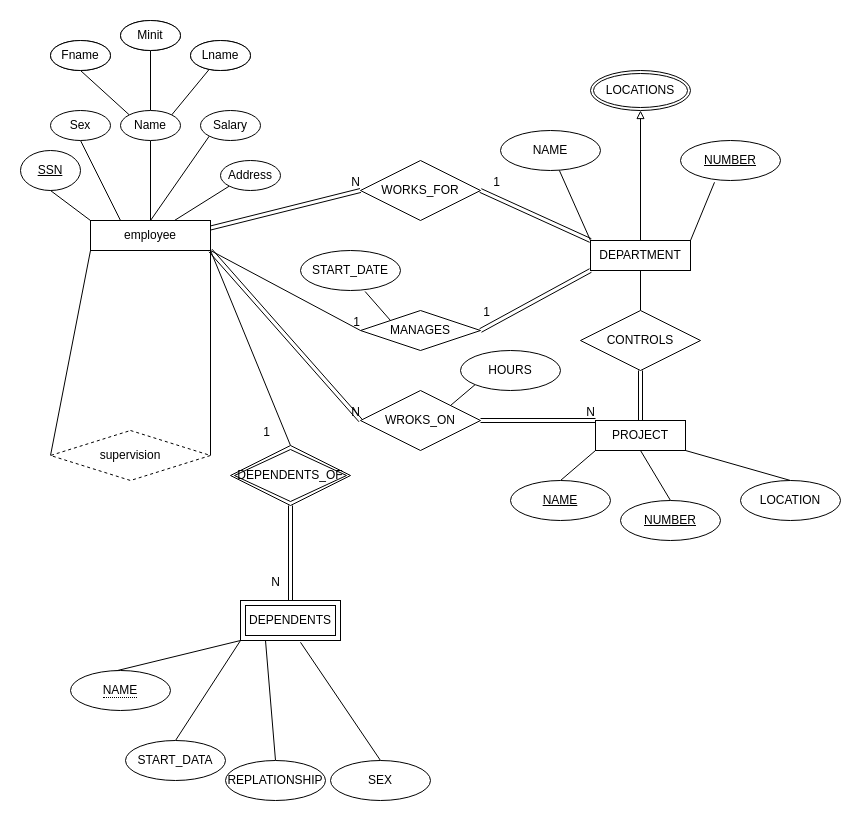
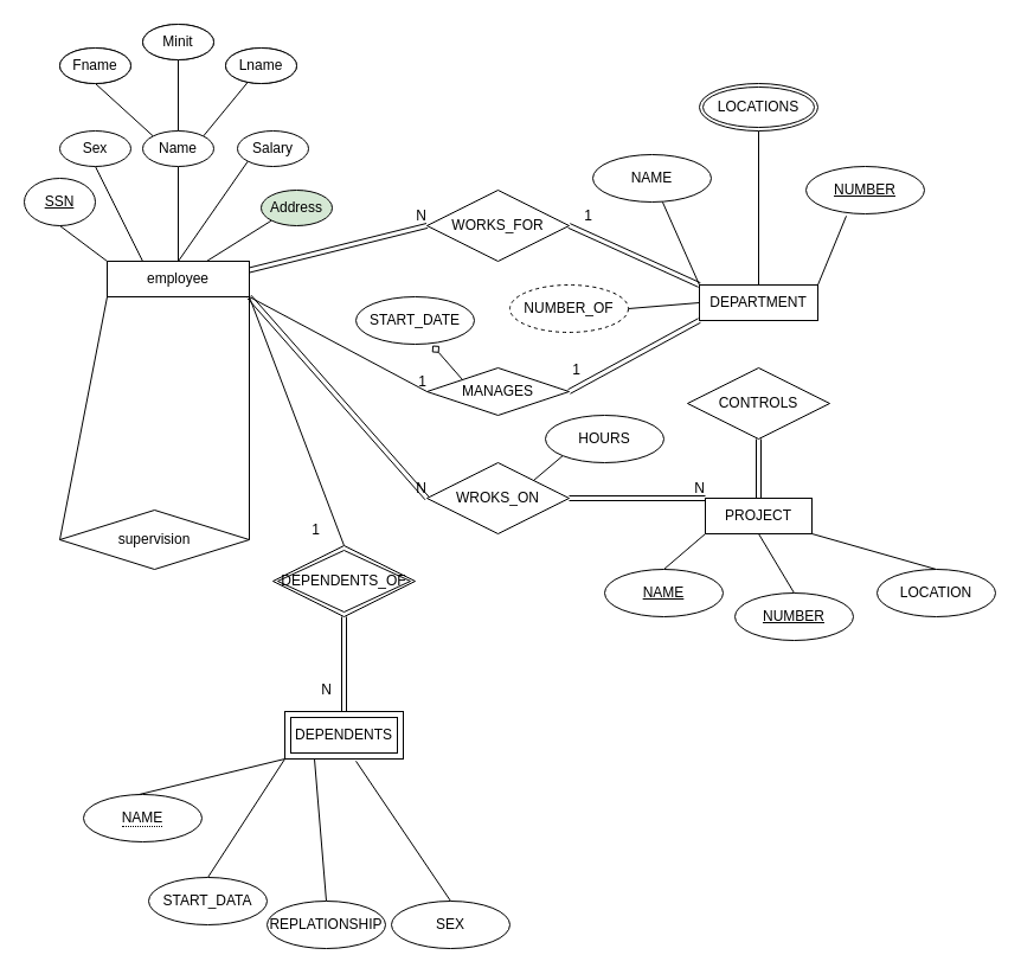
  <mxCell id="0" />
  <mxCell id="1" parent="0" />
  <mxCell id="2" style="edgeStyle=none;rounded=0;orthogonalLoop=1;jettySize=auto;html=1;entryX=0;entryY=1;entryDx=0;entryDy=0;endArrow=none;endFill=0;" edge="1" parent="1" source="6" target="12"><mxGeometry relative="1" as="geometry" /></mxCell>
  <mxCell id="3" value="" style="edgeStyle=none;rounded=0;orthogonalLoop=1;jettySize=auto;html=1;endArrow=none;endFill=0;" edge="1" parent="1" source="6" target="17"><mxGeometry relative="1" as="geometry" /></mxCell>
  <mxCell id="4" style="edgeStyle=none;rounded=0;orthogonalLoop=1;jettySize=auto;html=1;exitX=0.25;exitY=0;exitDx=0;exitDy=0;entryX=0.5;entryY=1;entryDx=0;entryDy=0;endArrow=none;endFill=0;" edge="1" parent="1" source="6" target="10"><mxGeometry relative="1" as="geometry" /></mxCell>
  <mxCell id="5" style="edgeStyle=none;orthogonalLoop=1;jettySize=auto;html=1;exitX=0.5;exitY=0;exitDx=0;exitDy=0;entryX=0;entryY=1;entryDx=0;entryDy=0;rounded=0;endArrow=none;endFill=0;" edge="1" parent="1" source="6" target="11"><mxGeometry relative="1" as="geometry" /></mxCell>
  <mxCell id="6" value="employee" style="rounded=0;whiteSpace=wrap;html=1;" vertex="1" parent="1"><mxGeometry x="90" y="220" width="120" height="30" as="geometry" /></mxCell>
  <mxCell id="7" value="&lt;u&gt;SSN&lt;/u&gt;" style="ellipse;whiteSpace=wrap;html=1;" vertex="1" parent="1"><mxGeometry x="20" y="150" width="60" height="40" as="geometry" /></mxCell>
  <mxCell id="8" value="Minit&lt;span style=&quot;color: rgba(0 , 0 , 0 , 0) ; font-family: monospace ; font-size: 0px&quot;&gt;%3CmxGraphModel%3E%3Croot%3E%3CmxCell%20id%3D%220%22%2F%3E%3CmxCell%20id%3D%221%22%20parent%3D%220%22%2F%3E%3CmxCell%20id%3D%222%22%20value%3D%22Bdate%22%20style%3D%22ellipse%3BwhiteSpace%3Dwrap%3Bhtml%3D1%3B%22%20vertex%3D%221%22%20parent%3D%221%22%3E%3CmxGeometry%20x%3D%22370%22%20y%3D%22140%22%20width%3D%2260%22%20height%3D%2230%22%20as%3D%22geometry%22%2F%3E%3C%2FmxCell%3E%3C%2Froot%3E%3C%2FmxGraphModel%3E&lt;/span&gt;" style="ellipse;whiteSpace=wrap;html=1;" vertex="1" parent="1"><mxGeometry x="120" y="20" width="60" height="30" as="geometry" /></mxCell>
  <mxCell id="9" value="Fname" style="ellipse;whiteSpace=wrap;html=1;" vertex="1" parent="1"><mxGeometry x="50" y="40" width="60" height="30" as="geometry" /></mxCell>
  <mxCell id="10" value="Sex" style="ellipse;whiteSpace=wrap;html=1;" vertex="1" parent="1"><mxGeometry x="50" y="110" width="60" height="30" as="geometry" /></mxCell>
  <mxCell id="11" value="Salary" style="ellipse;whiteSpace=wrap;html=1;" vertex="1" parent="1"><mxGeometry x="200" y="110" width="60" height="30" as="geometry" /></mxCell>
- <mxCell id="12" value="Address" style="ellipse;whiteSpace=wrap;html=1;" vertex="1" parent="1"><mxGeometry x="220" y="160" width="60" height="30" as="geometry" /></mxCell>
+ <mxCell id="12" value="Address" style="ellipse;whiteSpace=wrap;html=1;fillColor=#d5e8d4;" vertex="1" parent="1"><mxGeometry x="220" y="160" width="60" height="30" as="geometry" /></mxCell>
  <mxCell id="13" value="Lname" style="ellipse;whiteSpace=wrap;html=1;" vertex="1" parent="1"><mxGeometry x="190" y="40" width="60" height="30" as="geometry" /></mxCell>
  <mxCell id="14" style="edgeStyle=none;rounded=0;orthogonalLoop=1;jettySize=auto;html=1;exitX=0;exitY=0;exitDx=0;exitDy=0;entryX=0.5;entryY=1;entryDx=0;entryDy=0;endArrow=none;endFill=0;" edge="1" parent="1" source="17" target="9"><mxGeometry relative="1" as="geometry" /></mxCell>
  <mxCell id="15" style="edgeStyle=none;rounded=0;orthogonalLoop=1;jettySize=auto;html=1;exitX=0.5;exitY=0;exitDx=0;exitDy=0;entryX=0.5;entryY=1;entryDx=0;entryDy=0;endArrow=none;endFill=0;" edge="1" parent="1" source="17" target="8"><mxGeometry relative="1" as="geometry" /></mxCell>
  <mxCell id="16" style="edgeStyle=none;rounded=0;orthogonalLoop=1;jettySize=auto;html=1;exitX=1;exitY=0;exitDx=0;exitDy=0;endArrow=none;endFill=0;" edge="1" parent="1" source="17" target="13"><mxGeometry relative="1" as="geometry" /></mxCell>
  <mxCell id="17" value="Name" style="ellipse;whiteSpace=wrap;html=1;" vertex="1" parent="1"><mxGeometry x="120" y="110" width="60" height="30" as="geometry" /></mxCell>
  <mxCell id="18" style="edgeStyle=none;rounded=0;orthogonalLoop=1;jettySize=auto;html=1;exitX=1;exitY=0.5;exitDx=0;exitDy=0;entryX=1;entryY=1;entryDx=0;entryDy=0;endArrow=none;endFill=0;" edge="1" parent="1" source="19" target="6"><mxGeometry relative="1" as="geometry" /></mxCell>
- <mxCell id="19" value="supervision" style="rhombus;whiteSpace=wrap;html=1;dashed=1;" vertex="1" parent="1"><mxGeometry x="50" y="430" width="160" height="50" as="geometry" /></mxCell>
+ <mxCell id="19" value="supervision" style="rhombus;whiteSpace=wrap;html=1;" vertex="1" parent="1"><mxGeometry x="50" y="430" width="160" height="50" as="geometry" /></mxCell>
  <mxCell id="20" value="" style="endArrow=none;html=1;rounded=0;exitX=0;exitY=0;exitDx=0;exitDy=0;entryX=0.5;entryY=1;entryDx=0;entryDy=0;" edge="1" parent="1" source="6" target="7"><mxGeometry relative="1" as="geometry"><mxPoint x="110" y="110" as="sourcePoint" /><mxPoint x="270" y="110" as="targetPoint" /></mxGeometry></mxCell>
  <mxCell id="21" value="Fname" style="ellipse;whiteSpace=wrap;html=1;" vertex="1" parent="1"><mxGeometry x="50" y="40" width="60" height="30" as="geometry" /></mxCell>
  <mxCell id="22" value="Minit&lt;span style=&quot;color: rgba(0 , 0 , 0 , 0) ; font-family: monospace ; font-size: 0px&quot;&gt;%3CmxGraphModel%3E%3Croot%3E%3CmxCell%20id%3D%220%22%2F%3E%3CmxCell%20id%3D%221%22%20parent%3D%220%22%2F%3E%3CmxCell%20id%3D%222%22%20value%3D%22Bdate%22%20style%3D%22ellipse%3BwhiteSpace%3Dwrap%3Bhtml%3D1%3B%22%20vertex%3D%221%22%20parent%3D%221%22%3E%3CmxGeometry%20x%3D%22370%22%20y%3D%22140%22%20width%3D%2260%22%20height%3D%2230%22%20as%3D%22geometry%22%2F%3E%3C%2FmxCell%3E%3C%2Froot%3E%3C%2FmxGraphModel%3E&lt;/span&gt;" style="ellipse;whiteSpace=wrap;html=1;" vertex="1" parent="1"><mxGeometry x="120" y="20" width="60" height="30" as="geometry" /></mxCell>
  <mxCell id="23" value="Lname" style="ellipse;whiteSpace=wrap;html=1;" vertex="1" parent="1"><mxGeometry x="190" y="40" width="60" height="30" as="geometry" /></mxCell>
  <mxCell id="24" style="edgeStyle=none;rounded=0;orthogonalLoop=1;jettySize=auto;html=1;exitX=0;exitY=1;exitDx=0;exitDy=0;entryX=0;entryY=0.5;entryDx=0;entryDy=0;endArrow=none;endFill=0;" edge="1" parent="1" source="6" target="19"><mxGeometry relative="1" as="geometry" /></mxCell>
  <mxCell id="25" value="WORKS_FOR" style="shape=rhombus;perimeter=rhombusPerimeter;whiteSpace=wrap;html=1;align=center;" vertex="1" parent="1"><mxGeometry x="360" y="160" width="120" height="60" as="geometry" /></mxCell>
  <mxCell id="26" value="" style="shape=link;html=1;rounded=0;endArrow=none;endFill=0;exitX=1;exitY=0.25;exitDx=0;exitDy=0;entryX=0;entryY=0.5;entryDx=0;entryDy=0;" edge="1" parent="1" source="6" target="25"><mxGeometry relative="1" as="geometry"><mxPoint x="150" y="200" as="sourcePoint" /><mxPoint x="348" y="155" as="targetPoint" /></mxGeometry></mxCell>
  <mxCell id="27" value="N" style="resizable=0;html=1;align=right;verticalAlign=bottom;" connectable="0" vertex="1" parent="26"><mxGeometry x="1" relative="1" as="geometry" /></mxCell>
- <mxCell id="28" style="edgeStyle=none;rounded=0;orthogonalLoop=1;jettySize=auto;html=1;exitX=0;exitY=0;exitDx=0;exitDy=0;entryX=0.646;entryY=1.025;entryDx=0;entryDy=0;entryPerimeter=0;endArrow=none;endFill=0;" edge="1" parent="1" source="29" target="73"><mxGeometry relative="1" as="geometry" /></mxCell>
+ <mxCell id="28" style="edgeStyle=none;rounded=0;orthogonalLoop=1;jettySize=auto;html=1;exitX=0;exitY=0;exitDx=0;exitDy=0;entryX=0.646;entryY=1.025;entryDx=0;entryDy=0;entryPerimeter=0;endArrow=diamond;endFill=0;" edge="1" parent="1" source="29" target="73"><mxGeometry relative="1" as="geometry" /></mxCell>
  <mxCell id="29" value="MANAGES" style="shape=rhombus;perimeter=rhombusPerimeter;whiteSpace=wrap;html=1;align=center;" vertex="1" parent="1"><mxGeometry x="360" y="310" width="120" height="40" as="geometry" /></mxCell>
  <mxCell id="30" style="edgeStyle=none;rounded=0;orthogonalLoop=1;jettySize=auto;html=1;exitX=0;exitY=0;exitDx=0;exitDy=0;endArrow=none;endFill=0;" edge="1" parent="1" source="35" target="36"><mxGeometry relative="1" as="geometry" /></mxCell>
  <mxCell id="31" style="edgeStyle=none;rounded=0;orthogonalLoop=1;jettySize=auto;html=1;exitX=1;exitY=0;exitDx=0;exitDy=0;entryX=0.34;entryY=1.045;entryDx=0;entryDy=0;entryPerimeter=0;endArrow=none;endFill=0;" edge="1" parent="1" source="35" target="38"><mxGeometry relative="1" as="geometry" /></mxCell>
- <mxCell id="32" style="edgeStyle=none;rounded=0;orthogonalLoop=1;jettySize=auto;html=1;exitX=0.5;exitY=0;exitDx=0;exitDy=0;entryX=0.5;entryY=1;entryDx=0;entryDy=0;endArrow=block;endFill=0;" edge="1" parent="1" source="35" target="37"><mxGeometry relative="1" as="geometry" /></mxCell>
- <mxCell id="33" style="edgeStyle=none;rounded=0;orthogonalLoop=1;jettySize=auto;html=1;exitX=0.5;exitY=1;exitDx=0;exitDy=0;entryX=0.5;entryY=0;entryDx=0;entryDy=0;endArrow=none;endFill=0;" edge="1" parent="1" source="35" target="51"><mxGeometry relative="1" as="geometry" /></mxCell>
+ <mxCell id="32" style="edgeStyle=none;rounded=0;orthogonalLoop=1;jettySize=auto;html=1;exitX=0.5;exitY=0;exitDx=0;exitDy=0;entryX=0.5;entryY=1;entryDx=0;entryDy=0;endArrow=none;endFill=0;" edge="1" parent="1" source="35" target="37"><mxGeometry relative="1" as="geometry" /></mxCell>
+ <mxCell id="34" style="edgeStyle=none;rounded=0;orthogonalLoop=1;jettySize=auto;html=1;exitX=0;exitY=0.5;exitDx=0;exitDy=0;entryX=1;entryY=0.5;entryDx=0;entryDy=0;endArrow=none;endFill=0;" edge="1" parent="1" source="35" target="72"><mxGeometry relative="1" as="geometry" /></mxCell>
  <mxCell id="35" value="DEPARTMENT" style="whiteSpace=wrap;html=1;align=center;" vertex="1" parent="1"><mxGeometry x="590" y="240" width="100" height="30" as="geometry" /></mxCell>
  <mxCell id="36" value="NAME" style="ellipse;whiteSpace=wrap;html=1;align=center;" vertex="1" parent="1"><mxGeometry x="500" y="130" width="100" height="40" as="geometry" /></mxCell>
  <mxCell id="37" value="LOCATIONS" style="ellipse;shape=doubleEllipse;margin=3;whiteSpace=wrap;html=1;align=center;" vertex="1" parent="1"><mxGeometry x="590" y="70" width="100" height="40" as="geometry" /></mxCell>
  <mxCell id="38" value="&lt;u&gt;NUMBER&lt;/u&gt;" style="ellipse;whiteSpace=wrap;html=1;align=center;" vertex="1" parent="1"><mxGeometry x="680" y="140" width="100" height="40" as="geometry" /></mxCell>
  <mxCell id="39" value="" style="shape=link;html=1;rounded=0;endArrow=none;endFill=0;exitX=1;exitY=0.5;exitDx=0;exitDy=0;entryX=0;entryY=0;entryDx=0;entryDy=0;" edge="1" parent="1" source="25" target="35"><mxGeometry relative="1" as="geometry"><mxPoint x="320" y="300" as="sourcePoint" /><mxPoint x="480" y="300" as="targetPoint" /></mxGeometry></mxCell>
  <mxCell id="40" value="1" style="resizable=0;html=1;align=right;verticalAlign=bottom;" connectable="0" vertex="1" parent="39"><mxGeometry x="1" relative="1" as="geometry"><mxPoint x="-90" y="-50" as="offset" /></mxGeometry></mxCell>
  <mxCell id="41" value="" style="shape=link;html=1;rounded=0;endArrow=none;endFill=0;exitX=1;exitY=0.5;exitDx=0;exitDy=0;entryX=0;entryY=1;entryDx=0;entryDy=0;" edge="1" parent="1" source="29" target="35"><mxGeometry relative="1" as="geometry"><mxPoint x="320" y="300" as="sourcePoint" /><mxPoint x="480" y="300" as="targetPoint" /></mxGeometry></mxCell>
  <mxCell id="42" value="1" style="resizable=0;html=1;align=right;verticalAlign=bottom;" connectable="0" vertex="1" parent="41"><mxGeometry x="1" relative="1" as="geometry"><mxPoint x="-100" y="50" as="offset" /></mxGeometry></mxCell>
  <mxCell id="43" style="edgeStyle=none;rounded=0;orthogonalLoop=1;jettySize=auto;html=1;exitX=0;exitY=1;exitDx=0;exitDy=0;entryX=0.5;entryY=0;entryDx=0;entryDy=0;endArrow=none;endFill=0;" edge="1" parent="1" source="46" target="47"><mxGeometry relative="1" as="geometry" /></mxCell>
  <mxCell id="44" style="edgeStyle=none;rounded=0;orthogonalLoop=1;jettySize=auto;html=1;exitX=0.5;exitY=1;exitDx=0;exitDy=0;entryX=0.5;entryY=0;entryDx=0;entryDy=0;endArrow=none;endFill=0;" edge="1" parent="1" source="46" target="48"><mxGeometry relative="1" as="geometry" /></mxCell>
  <mxCell id="45" style="edgeStyle=none;rounded=0;orthogonalLoop=1;jettySize=auto;html=1;exitX=1;exitY=1;exitDx=0;exitDy=0;entryX=0.5;entryY=0;entryDx=0;entryDy=0;endArrow=none;endFill=0;" edge="1" parent="1" source="46" target="49"><mxGeometry relative="1" as="geometry" /></mxCell>
  <mxCell id="46" value="PROJECT" style="whiteSpace=wrap;html=1;align=center;" vertex="1" parent="1"><mxGeometry x="595" y="420" width="90" height="30" as="geometry" /></mxCell>
  <mxCell id="47" value="&lt;u&gt;NAME&lt;/u&gt;" style="ellipse;whiteSpace=wrap;html=1;align=center;" vertex="1" parent="1"><mxGeometry x="510" y="480" width="100" height="40" as="geometry" /></mxCell>
  <mxCell id="48" value="&lt;u&gt;NUMBER&lt;/u&gt;" style="ellipse;whiteSpace=wrap;html=1;align=center;" vertex="1" parent="1"><mxGeometry x="620" y="500" width="100" height="40" as="geometry" /></mxCell>
  <mxCell id="49" value="LOCATION" style="ellipse;whiteSpace=wrap;html=1;align=center;" vertex="1" parent="1"><mxGeometry x="740" y="480" width="100" height="40" as="geometry" /></mxCell>
  <mxCell id="50" style="edgeStyle=none;rounded=0;orthogonalLoop=1;jettySize=auto;html=1;exitX=0.5;exitY=1;exitDx=0;exitDy=0;entryX=0.5;entryY=0;entryDx=0;entryDy=0;endArrow=none;endFill=0;shape=link;" edge="1" parent="1" source="51" target="46"><mxGeometry relative="1" as="geometry" /></mxCell>
  <mxCell id="51" value="CONTROLS" style="shape=rhombus;perimeter=rhombusPerimeter;whiteSpace=wrap;html=1;align=center;" vertex="1" parent="1"><mxGeometry x="580" y="310" width="120" height="60" as="geometry" /></mxCell>
  <mxCell id="52" style="edgeStyle=none;rounded=0;orthogonalLoop=1;jettySize=auto;html=1;exitX=1;exitY=0;exitDx=0;exitDy=0;entryX=0;entryY=1;entryDx=0;entryDy=0;endArrow=none;endFill=0;" edge="1" parent="1" source="53" target="76"><mxGeometry relative="1" as="geometry" /></mxCell>
  <mxCell id="53" value="WROKS_ON" style="shape=rhombus;perimeter=rhombusPerimeter;whiteSpace=wrap;html=1;align=center;" vertex="1" parent="1"><mxGeometry x="360" y="390" width="120" height="60" as="geometry" /></mxCell>
  <mxCell id="54" value="" style="shape=link;html=1;rounded=0;endArrow=none;endFill=0;exitX=1;exitY=1;exitDx=0;exitDy=0;entryX=0;entryY=0.5;entryDx=0;entryDy=0;" edge="1" parent="1" source="6" target="53"><mxGeometry relative="1" as="geometry"><mxPoint x="320" y="300" as="sourcePoint" /><mxPoint x="480" y="300" as="targetPoint" /></mxGeometry></mxCell>
  <mxCell id="55" value="N" style="resizable=0;html=1;align=right;verticalAlign=bottom;" connectable="0" vertex="1" parent="54"><mxGeometry x="1" relative="1" as="geometry" /></mxCell>
  <mxCell id="56" value="" style="shape=link;html=1;rounded=0;endArrow=none;endFill=0;exitX=1;exitY=0.5;exitDx=0;exitDy=0;entryX=0;entryY=0;entryDx=0;entryDy=0;" edge="1" parent="1" source="53" target="46"><mxGeometry relative="1" as="geometry"><mxPoint x="320" y="300" as="sourcePoint" /><mxPoint x="480" y="300" as="targetPoint" /></mxGeometry></mxCell>
  <mxCell id="57" value="N" style="resizable=0;html=1;align=right;verticalAlign=bottom;" connectable="0" vertex="1" parent="56"><mxGeometry x="1" relative="1" as="geometry" /></mxCell>
  <mxCell id="58" value="" style="endArrow=none;html=1;rounded=0;entryX=0.5;entryY=0;entryDx=0;entryDy=0;" edge="1" parent="1" target="62"><mxGeometry relative="1" as="geometry"><mxPoint x="210" y="250" as="sourcePoint" /><mxPoint x="480" y="400" as="targetPoint" /></mxGeometry></mxCell>
  <mxCell id="59" value="1" style="resizable=0;html=1;align=right;verticalAlign=bottom;" connectable="0" vertex="1" parent="58"><mxGeometry x="1" relative="1" as="geometry"><mxPoint x="-20" y="-5" as="offset" /></mxGeometry></mxCell>
  <mxCell id="60" value="" style="shape=link;html=1;rounded=0;edgeStyle=orthogonalEdgeStyle;endArrow=none;endFill=0;exitX=0.5;exitY=1;exitDx=0;exitDy=0;entryX=0.5;entryY=0;entryDx=0;entryDy=0;" edge="1" parent="1" source="62" target="64"><mxGeometry relative="1" as="geometry"><mxPoint x="320" y="400" as="sourcePoint" /><mxPoint x="290" y="590" as="targetPoint" /></mxGeometry></mxCell>
  <mxCell id="61" value="N" style="resizable=0;html=1;align=right;verticalAlign=bottom;" connectable="0" vertex="1" parent="60"><mxGeometry x="1" relative="1" as="geometry"><mxPoint x="-10" y="-10" as="offset" /></mxGeometry></mxCell>
- <mxCell id="62" value="&lt;span&gt;DEPENDENTS_OF&lt;/span&gt;" style="shape=rhombus;double=1;perimeter=rhombusPerimeter;whiteSpace=wrap;html=1;align=center;" vertex="1" parent="1"><mxGeometry x="230" y="445" width="120" height="60" as="geometry" /></mxCell>
+ <mxCell id="62" value="&lt;span&gt;DEPENDENTS_OF&lt;/span&gt;" style="shape=rhombus;double=1;perimeter=rhombusPerimeter;whiteSpace=wrap;html=1;align=center;" vertex="1" parent="1"><mxGeometry x="230" y="460" width="120" height="60" as="geometry" /></mxCell>
  <mxCell id="63" style="edgeStyle=none;rounded=0;orthogonalLoop=1;jettySize=auto;html=1;exitX=0;exitY=1;exitDx=0;exitDy=0;entryX=0.396;entryY=0.045;entryDx=0;entryDy=0;entryPerimeter=0;endArrow=none;endFill=0;" edge="1" parent="1" source="64" target="65"><mxGeometry relative="1" as="geometry" /></mxCell>
  <mxCell id="64" value="DEPENDENTS" style="shape=ext;margin=3;double=1;whiteSpace=wrap;html=1;align=center;" vertex="1" parent="1"><mxGeometry x="240" y="600" width="100" height="40" as="geometry" /></mxCell>
  <mxCell id="65" value="&lt;span style=&quot;border-bottom: 1px dotted&quot;&gt;NAME&lt;/span&gt;" style="ellipse;whiteSpace=wrap;html=1;align=center;" vertex="1" parent="1"><mxGeometry x="70" y="670" width="100" height="40" as="geometry" /></mxCell>
  <mxCell id="66" style="edgeStyle=none;rounded=0;orthogonalLoop=1;jettySize=auto;html=1;exitX=0.5;exitY=0;exitDx=0;exitDy=0;entryX=0.6;entryY=1.045;entryDx=0;entryDy=0;entryPerimeter=0;endArrow=none;endFill=0;" edge="1" parent="1" source="67" target="64"><mxGeometry relative="1" as="geometry" /></mxCell>
  <mxCell id="67" value="SEX" style="ellipse;whiteSpace=wrap;html=1;align=center;" vertex="1" parent="1"><mxGeometry x="330" y="760" width="100" height="40" as="geometry" /></mxCell>
  <mxCell id="68" style="edgeStyle=none;rounded=0;orthogonalLoop=1;jettySize=auto;html=1;exitX=0.5;exitY=0;exitDx=0;exitDy=0;entryX=0;entryY=1;entryDx=0;entryDy=0;endArrow=none;endFill=0;" edge="1" parent="1" source="69" target="64"><mxGeometry relative="1" as="geometry" /></mxCell>
  <mxCell id="69" value="START_DATA" style="ellipse;whiteSpace=wrap;html=1;align=center;" vertex="1" parent="1"><mxGeometry x="125" y="740" width="100" height="40" as="geometry" /></mxCell>
  <mxCell id="70" style="edgeStyle=none;rounded=0;orthogonalLoop=1;jettySize=auto;html=1;exitX=0.5;exitY=0;exitDx=0;exitDy=0;entryX=0.25;entryY=1;entryDx=0;entryDy=0;endArrow=none;endFill=0;" edge="1" parent="1" source="71" target="64"><mxGeometry relative="1" as="geometry" /></mxCell>
  <mxCell id="71" value="REPLATIONSHIP" style="ellipse;whiteSpace=wrap;html=1;align=center;" vertex="1" parent="1"><mxGeometry x="225" y="760" width="100" height="40" as="geometry" /></mxCell>
+ <mxCell id="72" value="NUMBER_OF" style="ellipse;whiteSpace=wrap;html=1;align=center;dashed=1;" vertex="1" parent="1"><mxGeometry x="430" y="240" width="100" height="40" as="geometry" /></mxCell>
  <mxCell id="73" value="START_DATE" style="ellipse;whiteSpace=wrap;html=1;align=center;" vertex="1" parent="1"><mxGeometry x="300" y="250" width="100" height="40" as="geometry" /></mxCell>
  <mxCell id="74" value="" style="endArrow=none;html=1;rounded=0;exitX=1;exitY=1;exitDx=0;exitDy=0;entryX=0;entryY=0.5;entryDx=0;entryDy=0;" edge="1" parent="1" source="6" target="29"><mxGeometry relative="1" as="geometry"><mxPoint x="320" y="300" as="sourcePoint" /><mxPoint x="480" y="300" as="targetPoint" /></mxGeometry></mxCell>
  <mxCell id="75" value="1" style="resizable=0;html=1;align=right;verticalAlign=bottom;" connectable="0" vertex="1" parent="74"><mxGeometry x="1" relative="1" as="geometry" /></mxCell>
  <mxCell id="76" value="HOURS" style="ellipse;whiteSpace=wrap;html=1;align=center;" vertex="1" parent="1"><mxGeometry x="460" y="350" width="100" height="40" as="geometry" /></mxCell>
